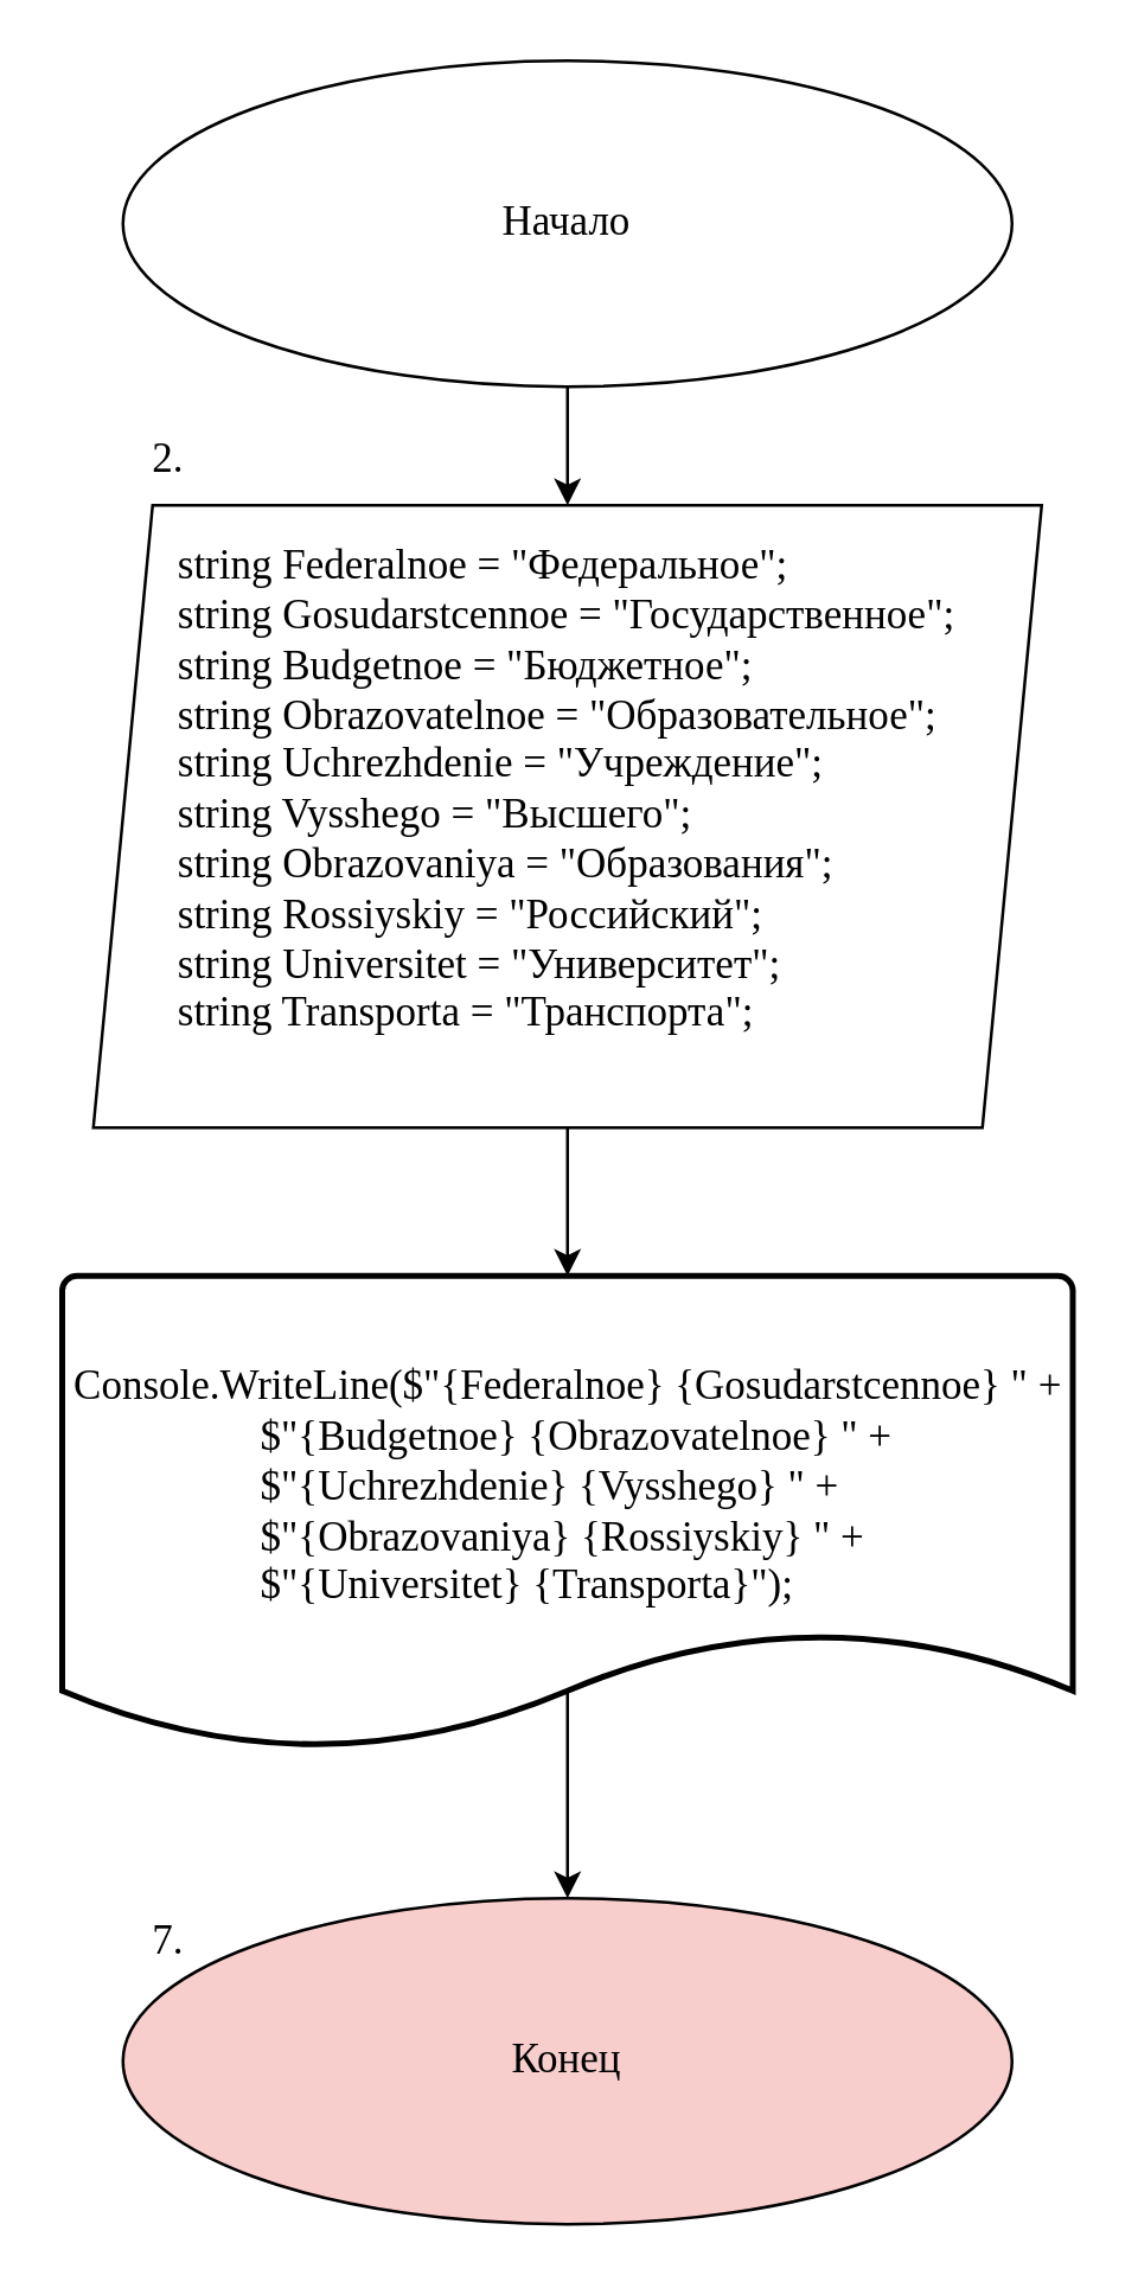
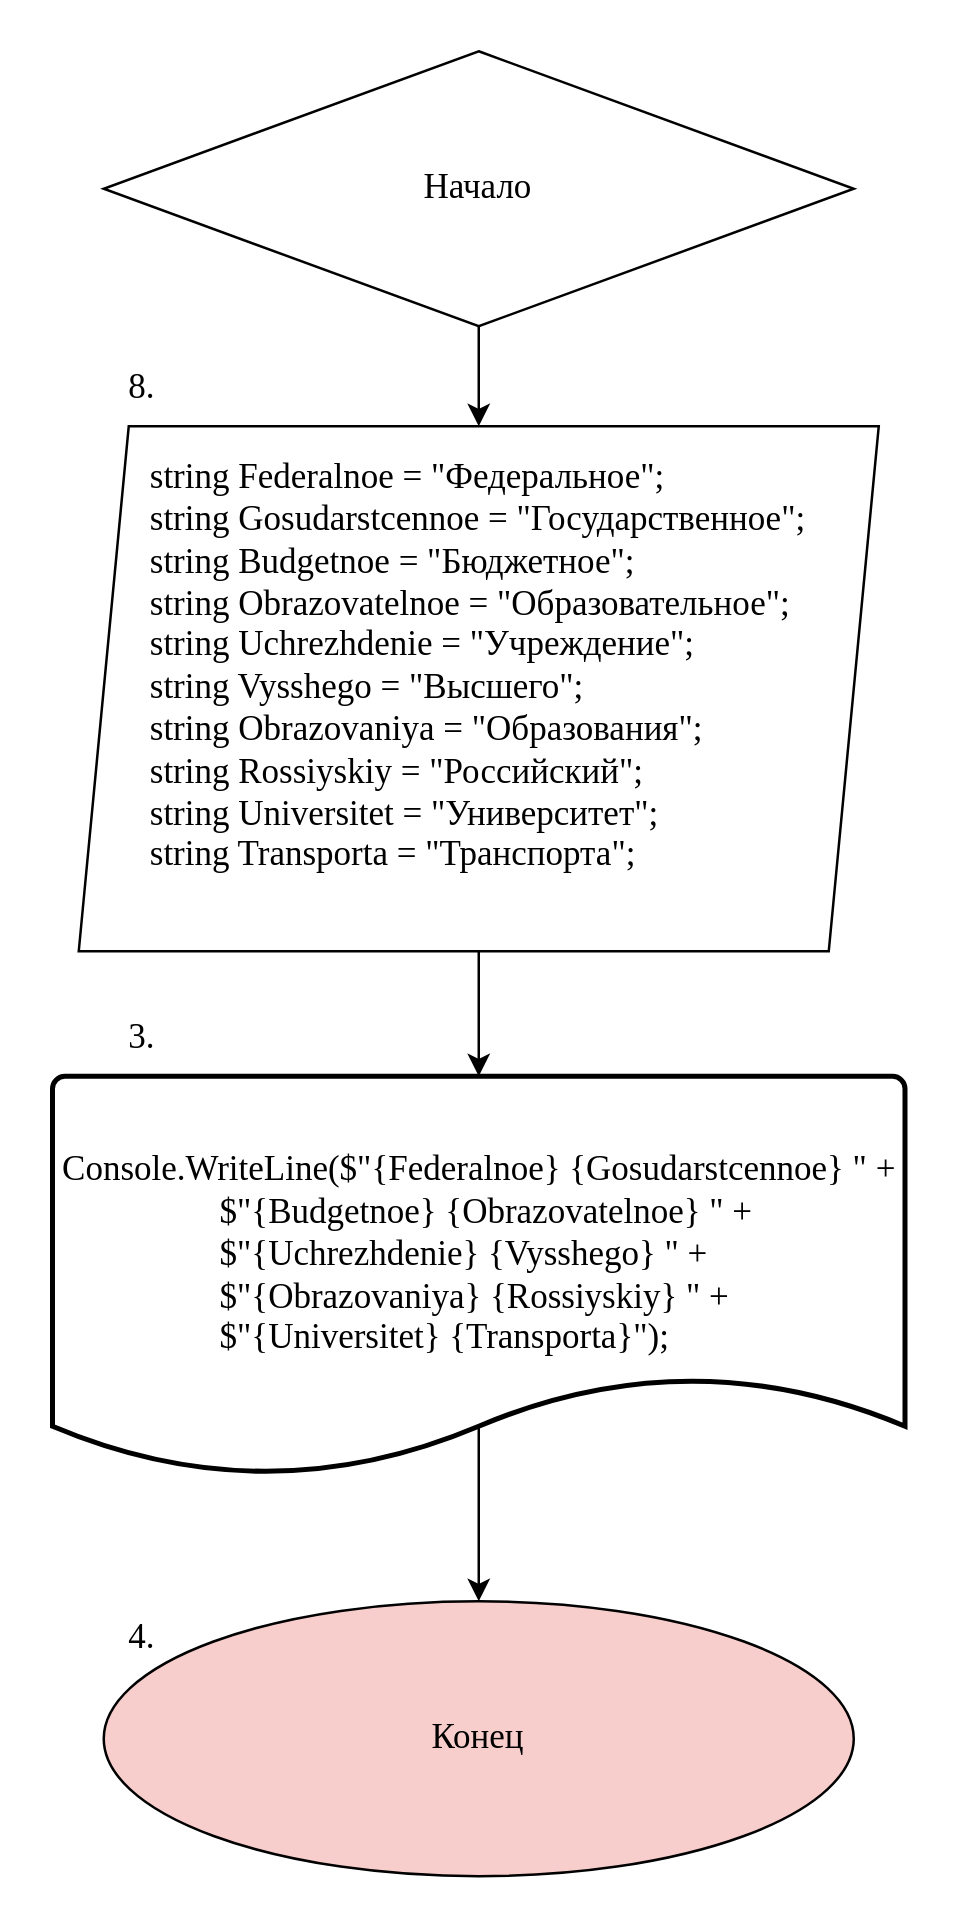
  <mxCell id="0" />
  <mxCell id="1" parent="0" />
  <mxCell id="2" value="" style="edgeStyle=orthogonalEdgeStyle;rounded=0;orthogonalLoop=1;jettySize=auto;html=1;" edge="1" parent="1" source="3" target="5"><mxGeometry relative="1" as="geometry" /></mxCell>
- <mxCell id="3" value="Начало" style="ellipse;whiteSpace=wrap;html=1;fontFamily=Times New Roman;fontSize=14;" vertex="1" parent="1"><mxGeometry x="41" y="20" width="300" height="110" as="geometry" /></mxCell>
+ <mxCell id="3" value="Начало" style="rhombus;whiteSpace=wrap;html=1;fontFamily=Times New Roman;fontSize=14;" vertex="1" parent="1"><mxGeometry x="41" y="20" width="300" height="110" as="geometry" /></mxCell>
  <mxCell id="4" value="" style="edgeStyle=orthogonalEdgeStyle;rounded=0;orthogonalLoop=1;jettySize=auto;html=1;" edge="1" parent="1" source="5" target="7"><mxGeometry relative="1" as="geometry" /></mxCell>
  <mxCell id="5" value="&lt;div style=&quot;text-align: justify; font-size: 14px;&quot;&gt;&lt;div&gt;string Federalnoe = &quot;Федеральное&quot;;&lt;/div&gt;&lt;div&gt;string Gosudarstcennoe = &quot;Государственное&quot;;&lt;/div&gt;&lt;div&gt;string Budgetnoe = &quot;Бюджетное&quot;;&lt;/div&gt;&lt;div&gt;string Obrazovatelnoe = &quot;Образовательное&quot;;&lt;/div&gt;&lt;div&gt;string Uchrezhdenie = &quot;Учреждение&quot;;&lt;/div&gt;&lt;div&gt;string Vysshego = &quot;Высшего&quot;;&lt;/div&gt;&lt;div&gt;string Obrazovaniya = &quot;Образования&quot;;&lt;/div&gt;&lt;div&gt;string Rossiyskiy = &quot;Российский&quot;;&lt;/div&gt;&lt;div&gt;string Universitet = &quot;Университет&quot;;&lt;/div&gt;&lt;div&gt;string Transporta = &quot;Транспорта&quot;;&lt;/div&gt;&lt;div&gt;&lt;br&gt;&lt;/div&gt;&lt;/div&gt;" style="shape=parallelogram;perimeter=parallelogramPerimeter;whiteSpace=wrap;html=1;fixedSize=1;fontFamily=Times New Roman;fontSize=14;" vertex="1" parent="1"><mxGeometry x="31" y="170" width="320" height="210" as="geometry" /></mxCell>
  <mxCell id="6" value="" style="edgeStyle=orthogonalEdgeStyle;rounded=0;orthogonalLoop=1;jettySize=auto;html=1;exitX=0.5;exitY=0.855;exitDx=0;exitDy=0;exitPerimeter=0;" edge="1" parent="1" source="7" target="8"><mxGeometry relative="1" as="geometry" /></mxCell>
  <mxCell id="7" value="&lt;div style=&quot;text-align: justify; font-size: 14px;&quot;&gt;&lt;div&gt;Console.WriteLine($&quot;{Federalnoe} {Gosudarstcennoe} &quot; +&lt;/div&gt;&lt;div&gt;&amp;nbsp; &amp;nbsp; &amp;nbsp; &amp;nbsp; &amp;nbsp; &amp;nbsp; &amp;nbsp; &amp;nbsp; &amp;nbsp; $&quot;{Budgetnoe} {Obrazovatelnoe} &quot; +&lt;/div&gt;&lt;div&gt;&amp;nbsp; &amp;nbsp; &amp;nbsp; &amp;nbsp; &amp;nbsp; &amp;nbsp; &amp;nbsp; &amp;nbsp; &amp;nbsp; $&quot;{Uchrezhdenie} {Vysshego} &quot; +&lt;/div&gt;&lt;div&gt;&amp;nbsp; &amp;nbsp; &amp;nbsp; &amp;nbsp; &amp;nbsp; &amp;nbsp; &amp;nbsp; &amp;nbsp; &amp;nbsp; $&quot;{Obrazovaniya} {Rossiyskiy} &quot; +&lt;/div&gt;&lt;div&gt;&amp;nbsp; &amp;nbsp; &amp;nbsp; &amp;nbsp; &amp;nbsp; &amp;nbsp; &amp;nbsp; &amp;nbsp; &amp;nbsp; $&quot;{Universitet} {Transporta}&quot;);&lt;/div&gt;&lt;div&gt;&lt;br&gt;&lt;/div&gt;&lt;/div&gt;" style="strokeWidth=2;html=1;shape=mxgraph.flowchart.document2;whiteSpace=wrap;size=0.25;fontFamily=Times New Roman;fontSize=14;spacing=2;" vertex="1" parent="1"><mxGeometry x="20.5" y="430" width="341" height="160" as="geometry" /></mxCell>
  <mxCell id="8" value="Конец" style="ellipse;whiteSpace=wrap;html=1;fontFamily=Times New Roman;fontSize=14;fillColor=#f8cecc;" vertex="1" parent="1"><mxGeometry x="41" y="640" width="300" height="110" as="geometry" /></mxCell>
- <mxCell id="9" value="2." style="text;html=1;align=center;verticalAlign=middle;resizable=0;points=[];autosize=1;strokeColor=none;fillColor=none;fontFamily=Times New Roman;fontSize=14;" vertex="1" parent="1"><mxGeometry x="41" y="140" width="30" height="30" as="geometry" /></mxCell>
- <mxCell id="11" value="7." style="text;html=1;align=center;verticalAlign=middle;resizable=0;points=[];autosize=1;strokeColor=none;fillColor=none;fontFamily=Times New Roman;fontSize=14;" vertex="1" parent="1"><mxGeometry x="41" y="640" width="30" height="30" as="geometry" /></mxCell>
+ <mxCell id="9" value="8." style="text;html=1;align=center;verticalAlign=middle;resizable=0;points=[];autosize=1;strokeColor=none;fillColor=none;fontFamily=Times New Roman;fontSize=14;" vertex="1" parent="1"><mxGeometry x="41" y="140" width="30" height="30" as="geometry" /></mxCell>
+ <mxCell id="10" value="3." style="text;html=1;align=center;verticalAlign=middle;resizable=0;points=[];autosize=1;strokeColor=none;fillColor=none;fontFamily=Times New Roman;fontSize=14;" vertex="1" parent="1"><mxGeometry x="41" y="400" width="30" height="30" as="geometry" /></mxCell>
+ <mxCell id="11" value="4." style="text;html=1;align=center;verticalAlign=middle;resizable=0;points=[];autosize=1;strokeColor=none;fillColor=none;fontFamily=Times New Roman;fontSize=14;" vertex="1" parent="1"><mxGeometry x="41" y="640" width="30" height="30" as="geometry" /></mxCell>
